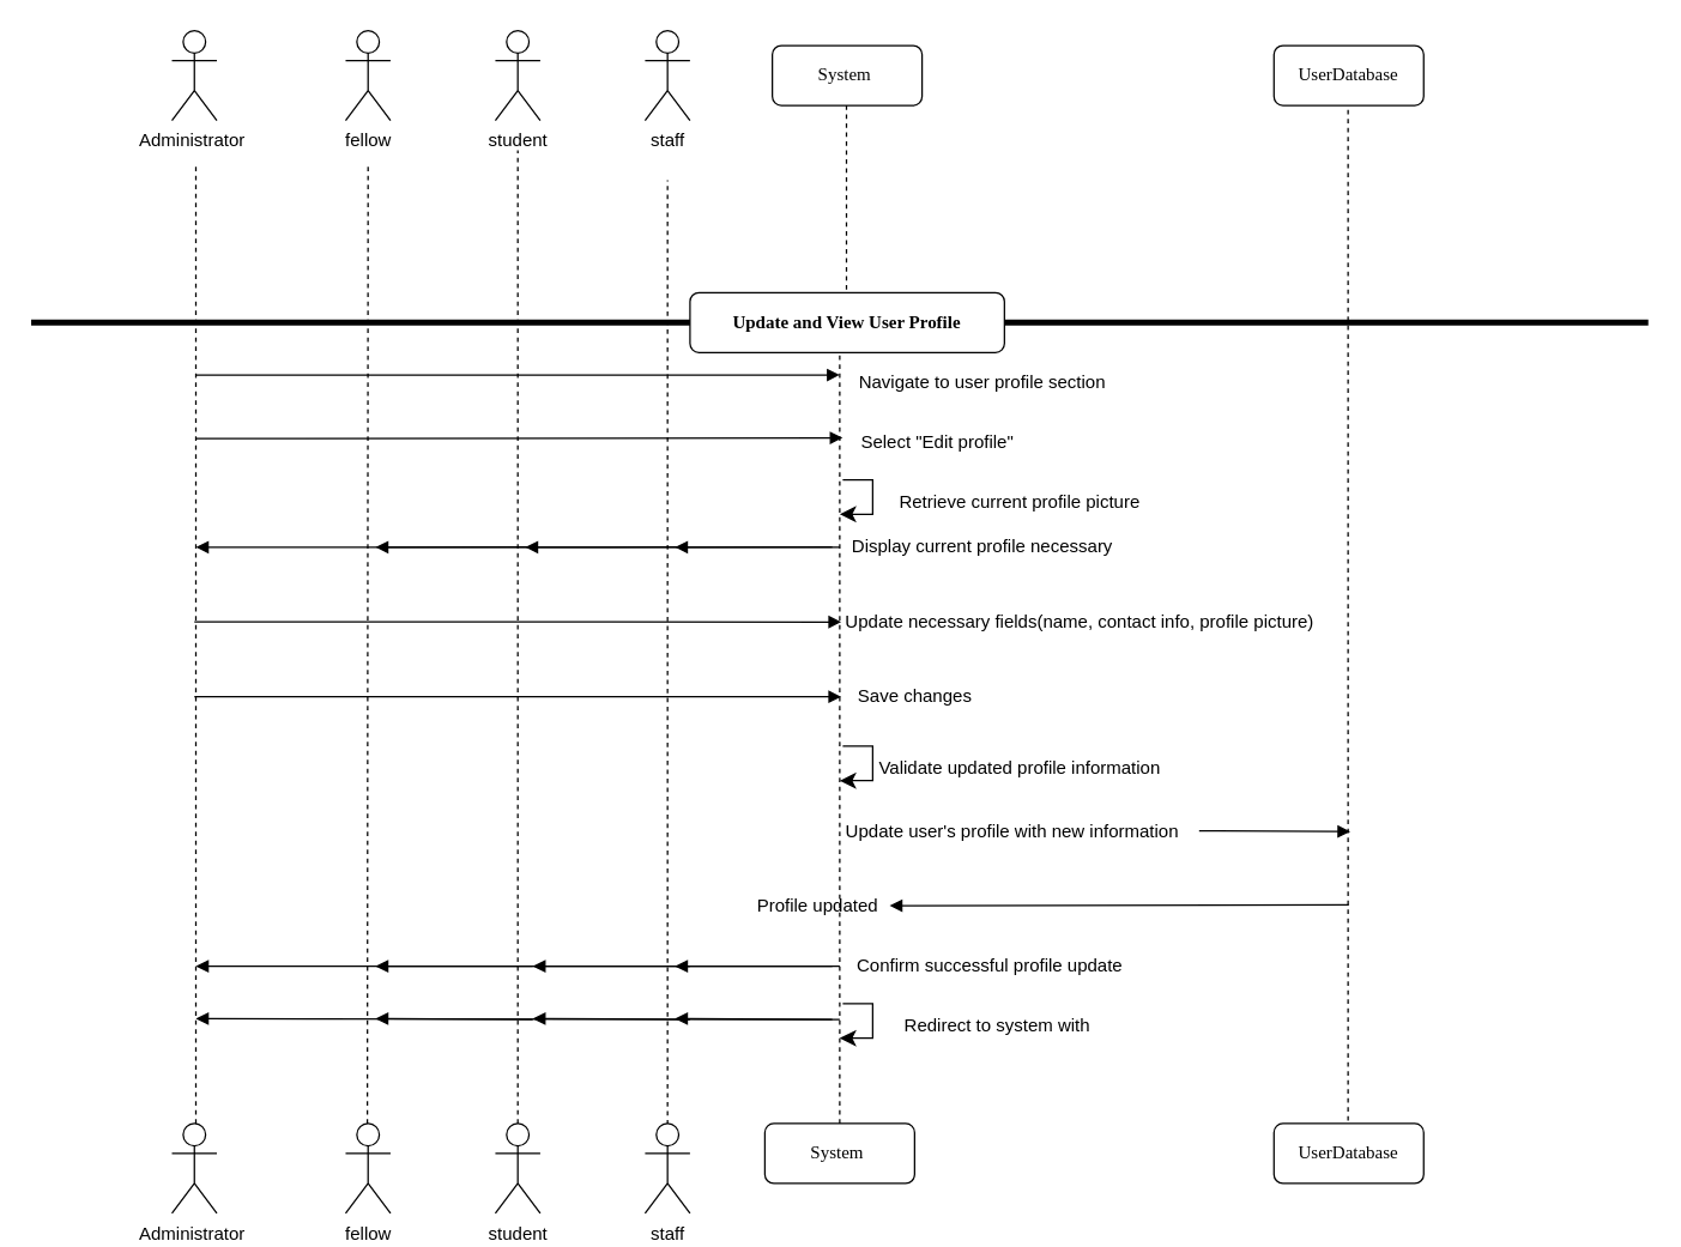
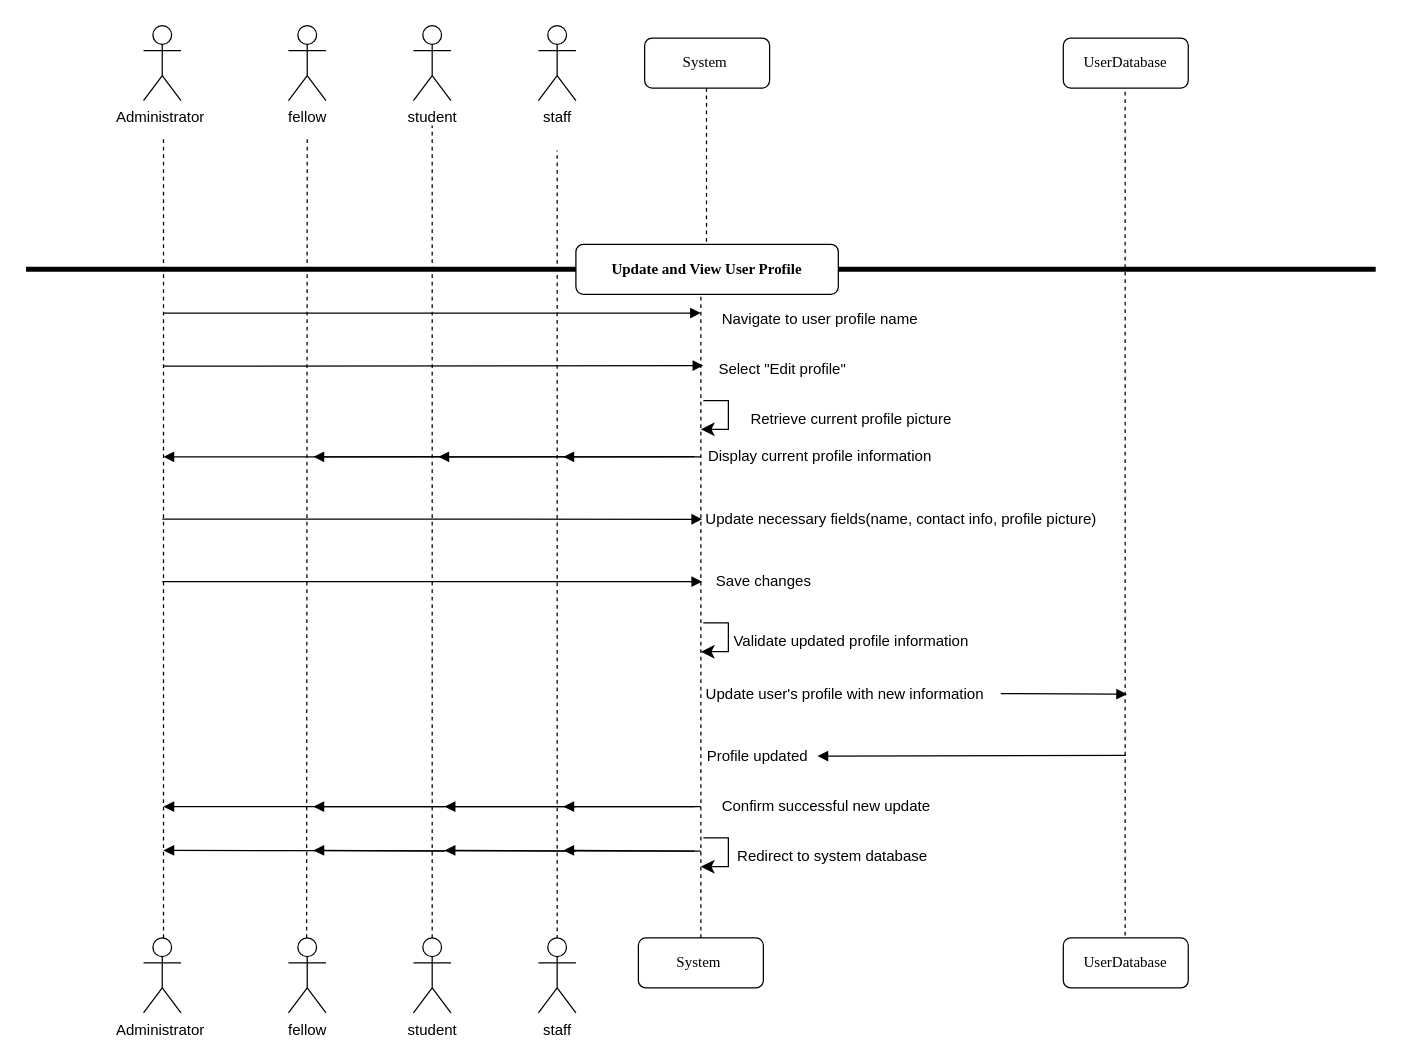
  <mxCell id="0" />
  <mxCell id="1" parent="0" />
  <mxCell id="2" value="UserDatabase" style="shape=umlLifeline;perimeter=lifelinePerimeter;whiteSpace=wrap;html=1;container=1;collapsible=0;recursiveResize=0;outlineConnect=0;rounded=1;shadow=0;comic=0;labelBackgroundColor=none;strokeWidth=1;fontFamily=Verdana;fontSize=12;align=center;" vertex="1" parent="1"><mxGeometry x="850" y="30" width="100" height="40" as="geometry" /></mxCell>
  <mxCell id="3" value="" style="endArrow=none;dashed=1;html=1;rounded=0;" edge="1" parent="1"><mxGeometry width="50" height="50" relative="1" as="geometry"><mxPoint x="130" y="750" as="sourcePoint" /><mxPoint x="130" y="110" as="targetPoint" /></mxGeometry></mxCell>
  <mxCell id="4" value="Administrator&amp;nbsp;" style="shape=umlActor;verticalLabelPosition=bottom;verticalAlign=top;html=1;outlineConnect=0;" vertex="1" parent="1"><mxGeometry x="114" y="20" width="30" height="60" as="geometry" /></mxCell>
  <mxCell id="5" value="student" style="shape=umlActor;verticalLabelPosition=bottom;verticalAlign=top;html=1;outlineConnect=0;" vertex="1" parent="1"><mxGeometry x="330" y="20" width="30" height="60" as="geometry" /></mxCell>
  <mxCell id="6" value="" style="endArrow=none;dashed=1;html=1;rounded=0;" edge="1" parent="1"><mxGeometry width="50" height="50" relative="1" as="geometry"><mxPoint x="345" y="750" as="sourcePoint" /><mxPoint x="345" y="100" as="targetPoint" /></mxGeometry></mxCell>
  <mxCell id="7" value="staff" style="shape=umlActor;verticalLabelPosition=bottom;verticalAlign=top;html=1;outlineConnect=0;" vertex="1" parent="1"><mxGeometry x="430" y="20" width="30" height="60" as="geometry" /></mxCell>
  <mxCell id="8" value="" style="endArrow=none;dashed=1;html=1;rounded=0;" edge="1" parent="1"><mxGeometry width="50" height="50" relative="1" as="geometry"><mxPoint x="445" y="750.635" as="sourcePoint" /><mxPoint x="445" y="120" as="targetPoint" /></mxGeometry></mxCell>
  <mxCell id="9" value="" style="endArrow=none;dashed=1;html=1;rounded=0;" edge="1" parent="1" source="20" target="2"><mxGeometry width="50" height="50" relative="1" as="geometry"><mxPoint x="850" y="750" as="sourcePoint" /><mxPoint x="750" y="-50" as="targetPoint" /></mxGeometry></mxCell>
  <mxCell id="10" value="" style="line;strokeWidth=4;html=1;perimeter=backbonePerimeter;points=[];outlineConnect=0;" vertex="1" parent="1"><mxGeometry x="20" y="210" width="1080" height="10" as="geometry" /></mxCell>
- <mxCell id="11" value="Navigate to user profile section" style="text;html=1;align=center;verticalAlign=middle;resizable=0;points=[];autosize=1;strokeColor=none;fillColor=none;" vertex="1" parent="1"><mxGeometry x="560" y="240" width="190" height="30" as="geometry" /></mxCell>
+ <mxCell id="11" value="Navigate to user profile name" style="text;html=1;align=center;verticalAlign=middle;resizable=0;points=[];autosize=1;strokeColor=none;fillColor=none;" vertex="1" parent="1"><mxGeometry x="560" y="240" width="190" height="30" as="geometry" /></mxCell>
  <mxCell id="12" value="Select &quot;Edit profile&quot;" style="text;html=1;align=center;verticalAlign=middle;resizable=0;points=[];autosize=1;strokeColor=none;fillColor=none;" vertex="1" parent="1"><mxGeometry x="560" y="280" width="130" height="30" as="geometry" /></mxCell>
  <mxCell id="13" value="Retrieve current profile picture" style="text;html=1;align=center;verticalAlign=middle;resizable=0;points=[];autosize=1;strokeColor=none;fillColor=none;" vertex="1" parent="1"><mxGeometry x="575" y="320" width="210" height="30" as="geometry" /></mxCell>
- <mxCell id="14" value="Display current profile necessary" style="text;html=1;align=center;verticalAlign=middle;resizable=0;points=[];autosize=1;strokeColor=none;fillColor=none;" vertex="1" parent="1"><mxGeometry x="555" y="350" width="200" height="30" as="geometry" /></mxCell>
+ <mxCell id="14" value="Display current profile information" style="text;html=1;align=center;verticalAlign=middle;resizable=0;points=[];autosize=1;strokeColor=none;fillColor=none;" vertex="1" parent="1"><mxGeometry x="555" y="350" width="200" height="30" as="geometry" /></mxCell>
  <mxCell id="15" value="Save changes" style="text;html=1;align=center;verticalAlign=middle;resizable=0;points=[];autosize=1;strokeColor=none;fillColor=none;" vertex="1" parent="1"><mxGeometry x="560" y="450" width="100" height="30" as="geometry" /></mxCell>
- <mxCell id="16" value="Profile updated" style="text;html=1;align=center;verticalAlign=middle;resizable=0;points=[];autosize=1;strokeColor=none;fillColor=none;" vertex="1" parent="1"><mxGeometry x="495" y="590" width="100" height="30" as="geometry" /></mxCell>
- <mxCell id="17" value="Redirect to system with" style="text;html=1;align=center;verticalAlign=middle;resizable=0;points=[];autosize=1;strokeColor=none;fillColor=none;" vertex="1" parent="1"><mxGeometry x="575" y="670" width="180" height="30" as="geometry" /></mxCell>
- <mxCell id="18" value="Confirm successful profile update" style="text;html=1;align=center;verticalAlign=middle;resizable=0;points=[];autosize=1;strokeColor=none;fillColor=none;" vertex="1" parent="1"><mxGeometry x="560" y="630" width="200" height="30" as="geometry" /></mxCell>
+ <mxCell id="16" value="Profile updated" style="text;html=1;align=center;verticalAlign=middle;resizable=0;points=[];autosize=1;strokeColor=none;fillColor=none;" vertex="1" parent="1"><mxGeometry x="555" y="590" width="100" height="30" as="geometry" /></mxCell>
+ <mxCell id="17" value="Redirect to system database" style="text;html=1;align=center;verticalAlign=middle;resizable=0;points=[];autosize=1;strokeColor=none;fillColor=none;" vertex="1" parent="1"><mxGeometry x="575" y="670" width="180" height="30" as="geometry" /></mxCell>
+ <mxCell id="18" value="Confirm successful new update" style="text;html=1;align=center;verticalAlign=middle;resizable=0;points=[];autosize=1;strokeColor=none;fillColor=none;" vertex="1" parent="1"><mxGeometry x="560" y="630" width="200" height="30" as="geometry" /></mxCell>
  <mxCell id="19" value="System&amp;nbsp;" style="shape=umlLifeline;perimeter=lifelinePerimeter;whiteSpace=wrap;html=1;container=1;collapsible=0;recursiveResize=0;outlineConnect=0;rounded=1;shadow=0;comic=0;labelBackgroundColor=none;strokeWidth=1;fontFamily=Verdana;fontSize=12;align=center;" vertex="1" parent="1"><mxGeometry x="510" y="750" width="100" height="40" as="geometry" /></mxCell>
  <mxCell id="20" value="UserDatabase" style="shape=umlLifeline;perimeter=lifelinePerimeter;whiteSpace=wrap;html=1;container=1;collapsible=0;recursiveResize=0;outlineConnect=0;rounded=1;shadow=0;comic=0;labelBackgroundColor=none;strokeWidth=1;fontFamily=Verdana;fontSize=12;align=center;" vertex="1" parent="1"><mxGeometry x="850" y="750" width="100" height="40" as="geometry" /></mxCell>
  <mxCell id="21" value="" style="html=1;verticalAlign=bottom;endArrow=block;labelBackgroundColor=none;fontFamily=Verdana;fontSize=12;edgeStyle=elbowEdgeStyle;elbow=vertical;entryX=0;entryY=0.333;entryDx=0;entryDy=0;entryPerimeter=0;" edge="1" parent="1" target="11"><mxGeometry relative="1" as="geometry"><mxPoint x="130" y="250" as="sourcePoint" /><mxPoint x="130" y="254.52" as="targetPoint" /></mxGeometry></mxCell>
  <mxCell id="22" value="" style="html=1;verticalAlign=bottom;endArrow=block;labelBackgroundColor=none;fontFamily=Verdana;fontSize=12;edgeStyle=elbowEdgeStyle;elbow=vertical;entryX=0.015;entryY=0.4;entryDx=0;entryDy=0;entryPerimeter=0;" edge="1" parent="1" target="12"><mxGeometry relative="1" as="geometry"><mxPoint x="130" y="292.49" as="sourcePoint" /><mxPoint x="420" y="297.51" as="targetPoint" /></mxGeometry></mxCell>
  <mxCell id="23" value="" style="html=1;verticalAlign=bottom;endArrow=block;labelBackgroundColor=none;fontFamily=Verdana;fontSize=12;edgeStyle=elbowEdgeStyle;elbow=vertical;" edge="1" parent="1"><mxGeometry relative="1" as="geometry"><mxPoint x="560" y="365" as="sourcePoint" /><mxPoint x="130" y="364.52" as="targetPoint" /></mxGeometry></mxCell>
  <mxCell id="24" value="" style="html=1;verticalAlign=bottom;endArrow=block;labelBackgroundColor=none;fontFamily=Verdana;fontSize=12;edgeStyle=elbowEdgeStyle;elbow=vertical;entryX=0.983;entryY=0.467;entryDx=0;entryDy=0;entryPerimeter=0;" edge="1" parent="1" target="16"><mxGeometry relative="1" as="geometry"><mxPoint x="900" y="604" as="sourcePoint" /><mxPoint x="675" y="604.5" as="targetPoint" /><Array as="points"><mxPoint x="885" y="604.5" /></Array></mxGeometry></mxCell>
  <mxCell id="25" value="" style="html=1;verticalAlign=bottom;endArrow=block;labelBackgroundColor=none;fontFamily=Verdana;fontSize=12;edgeStyle=elbowEdgeStyle;elbow=vertical;" edge="1" parent="1"><mxGeometry relative="1" as="geometry"><mxPoint x="560" y="645" as="sourcePoint" /><mxPoint x="130" y="644.52" as="targetPoint" /></mxGeometry></mxCell>
  <mxCell id="26" value="Administrator&amp;nbsp;" style="shape=umlActor;verticalLabelPosition=bottom;verticalAlign=top;html=1;outlineConnect=0;" vertex="1" parent="1"><mxGeometry x="114" y="750" width="30" height="60" as="geometry" /></mxCell>
  <mxCell id="27" value="fellow" style="shape=umlActor;verticalLabelPosition=bottom;verticalAlign=top;html=1;outlineConnect=0;" vertex="1" parent="1"><mxGeometry x="230" y="750" width="30" height="60" as="geometry" /></mxCell>
  <mxCell id="28" value="student" style="shape=umlActor;verticalLabelPosition=bottom;verticalAlign=top;html=1;outlineConnect=0;" vertex="1" parent="1"><mxGeometry x="330" y="750" width="30" height="60" as="geometry" /></mxCell>
  <mxCell id="29" value="staff" style="shape=umlActor;verticalLabelPosition=bottom;verticalAlign=top;html=1;outlineConnect=0;" vertex="1" parent="1"><mxGeometry x="430" y="750" width="30" height="60" as="geometry" /></mxCell>
  <mxCell id="30" value="Update necessary fields(name, contact info, profile picture)" style="text;html=1;align=center;verticalAlign=middle;resizable=0;points=[];autosize=1;strokeColor=none;fillColor=none;" vertex="1" parent="1"><mxGeometry x="550" y="400" width="340" height="30" as="geometry" /></mxCell>
  <mxCell id="31" value="Validate updated profile information" style="text;html=1;align=center;verticalAlign=middle;resizable=0;points=[];autosize=1;strokeColor=none;fillColor=none;" vertex="1" parent="1"><mxGeometry x="575" y="498" width="210" height="30" as="geometry" /></mxCell>
  <mxCell id="32" value="" style="html=1;verticalAlign=bottom;endArrow=block;labelBackgroundColor=none;fontFamily=Verdana;fontSize=12;edgeStyle=elbowEdgeStyle;elbow=vertical;entryX=0.015;entryY=0.4;entryDx=0;entryDy=0;entryPerimeter=0;" edge="1" parent="1"><mxGeometry relative="1" as="geometry"><mxPoint x="129" y="414.99" as="sourcePoint" /><mxPoint x="561" y="414.5" as="targetPoint" /></mxGeometry></mxCell>
  <mxCell id="33" value="" style="html=1;verticalAlign=bottom;endArrow=block;labelBackgroundColor=none;fontFamily=Verdana;fontSize=12;edgeStyle=elbowEdgeStyle;elbow=vertical;entryX=0.015;entryY=0.4;entryDx=0;entryDy=0;entryPerimeter=0;" edge="1" parent="1"><mxGeometry relative="1" as="geometry"><mxPoint x="129" y="464.99" as="sourcePoint" /><mxPoint x="561" y="464.5" as="targetPoint" /></mxGeometry></mxCell>
  <mxCell id="34" value="Update user's profile with new information" style="text;html=1;align=center;verticalAlign=middle;resizable=0;points=[];autosize=1;strokeColor=none;fillColor=none;" vertex="1" parent="1"><mxGeometry x="550" y="540" width="250" height="30" as="geometry" /></mxCell>
  <mxCell id="35" value="" style="html=1;verticalAlign=bottom;endArrow=block;labelBackgroundColor=none;fontFamily=Verdana;fontSize=12;edgeStyle=elbowEdgeStyle;elbow=vertical;" edge="1" parent="1"><mxGeometry relative="1" as="geometry"><mxPoint x="800" y="554.5" as="sourcePoint" /><mxPoint x="901" y="554.76" as="targetPoint" /></mxGeometry></mxCell>
  <mxCell id="36" value="" style="html=1;verticalAlign=bottom;endArrow=block;labelBackgroundColor=none;fontFamily=Verdana;fontSize=12;edgeStyle=elbowEdgeStyle;elbow=vertical;" edge="1" parent="1"><mxGeometry relative="1" as="geometry"><mxPoint x="560" y="680.48" as="sourcePoint" /><mxPoint x="130" y="680" as="targetPoint" /></mxGeometry></mxCell>
  <mxCell id="37" value="" style="edgeStyle=elbowEdgeStyle;elbow=horizontal;endArrow=classic;html=1;curved=0;rounded=0;endSize=8;startSize=8;entryX=0.02;entryY=0.089;entryDx=0;entryDy=0;entryPerimeter=0;" edge="1" parent="1"><mxGeometry width="50" height="50" relative="1" as="geometry"><mxPoint x="562" y="670" as="sourcePoint" /><mxPoint x="560" y="693" as="targetPoint" /><Array as="points"><mxPoint x="582" y="660" /></Array></mxGeometry></mxCell>
  <mxCell id="38" value="" style="edgeStyle=elbowEdgeStyle;elbow=horizontal;endArrow=classic;html=1;curved=0;rounded=0;endSize=8;startSize=8;entryX=0.02;entryY=0.089;entryDx=0;entryDy=0;entryPerimeter=0;" edge="1" parent="1"><mxGeometry width="50" height="50" relative="1" as="geometry"><mxPoint x="562" y="498" as="sourcePoint" /><mxPoint x="560" y="521" as="targetPoint" /><Array as="points"><mxPoint x="582" y="488" /></Array></mxGeometry></mxCell>
  <mxCell id="39" value="" style="edgeStyle=elbowEdgeStyle;elbow=horizontal;endArrow=classic;html=1;curved=0;rounded=0;endSize=8;startSize=8;entryX=0.02;entryY=0.089;entryDx=0;entryDy=0;entryPerimeter=0;" edge="1" parent="1"><mxGeometry width="50" height="50" relative="1" as="geometry"><mxPoint x="562" y="320" as="sourcePoint" /><mxPoint x="560" y="343" as="targetPoint" /><Array as="points"><mxPoint x="582" y="310" /></Array></mxGeometry></mxCell>
  <mxCell id="40" value="" style="endArrow=none;dashed=1;html=1;rounded=0;" edge="1" parent="1"><mxGeometry width="50" height="50" relative="1" as="geometry"><mxPoint x="244.52" y="750" as="sourcePoint" /><mxPoint x="245" y="110" as="targetPoint" /></mxGeometry></mxCell>
  <mxCell id="41" value="fellow" style="shape=umlActor;verticalLabelPosition=bottom;verticalAlign=top;html=1;outlineConnect=0;" vertex="1" parent="1"><mxGeometry x="230" y="20" width="30" height="60" as="geometry" /></mxCell>
  <mxCell id="42" value="" style="endArrow=none;dashed=1;html=1;rounded=0;" edge="1" parent="1" source="45" target="43"><mxGeometry width="50" height="50" relative="1" as="geometry"><mxPoint x="560" y="750" as="sourcePoint" /><mxPoint x="560" y="-130" as="targetPoint" /></mxGeometry></mxCell>
  <mxCell id="43" value="System&amp;nbsp;" style="shape=umlLifeline;perimeter=lifelinePerimeter;whiteSpace=wrap;html=1;container=1;collapsible=0;recursiveResize=0;outlineConnect=0;rounded=1;shadow=0;comic=0;labelBackgroundColor=none;strokeWidth=1;fontFamily=Verdana;fontSize=12;align=center;" vertex="1" parent="1"><mxGeometry x="515" y="30" width="100" height="40" as="geometry" /></mxCell>
  <mxCell id="44" value="" style="endArrow=none;dashed=1;html=1;rounded=0;entryX=0;entryY=-0.111;entryDx=0;entryDy=0;entryPerimeter=0;" edge="1" parent="1" target="11"><mxGeometry width="50" height="50" relative="1" as="geometry"><mxPoint x="560" y="750" as="sourcePoint" /><mxPoint x="560" y="70" as="targetPoint" /></mxGeometry></mxCell>
  <mxCell id="45" value="&lt;b&gt;Update and View User Profile&lt;/b&gt;" style="shape=umlLifeline;perimeter=lifelinePerimeter;whiteSpace=wrap;html=1;container=1;collapsible=0;recursiveResize=0;outlineConnect=0;rounded=1;shadow=0;comic=0;labelBackgroundColor=none;strokeWidth=1;fontFamily=Verdana;fontSize=12;align=center;" vertex="1" parent="1"><mxGeometry x="460" y="195" width="210" height="40" as="geometry" /></mxCell>
  <mxCell id="46" value="" style="html=1;verticalAlign=bottom;endArrow=block;labelBackgroundColor=none;fontFamily=Verdana;fontSize=12;edgeStyle=elbowEdgeStyle;elbow=vertical;" edge="1" parent="1"><mxGeometry relative="1" as="geometry"><mxPoint x="355" y="364.98" as="sourcePoint" /><mxPoint x="250" y="364.5" as="targetPoint" /></mxGeometry></mxCell>
  <mxCell id="47" value="" style="html=1;verticalAlign=bottom;endArrow=block;labelBackgroundColor=none;fontFamily=Verdana;fontSize=12;edgeStyle=elbowEdgeStyle;elbow=vertical;" edge="1" parent="1"><mxGeometry relative="1" as="geometry"><mxPoint x="455" y="364.98" as="sourcePoint" /><mxPoint x="350" y="364.5" as="targetPoint" /></mxGeometry></mxCell>
  <mxCell id="48" value="" style="html=1;verticalAlign=bottom;endArrow=block;labelBackgroundColor=none;fontFamily=Verdana;fontSize=12;edgeStyle=elbowEdgeStyle;elbow=vertical;" edge="1" parent="1"><mxGeometry relative="1" as="geometry"><mxPoint x="555" y="364.98" as="sourcePoint" /><mxPoint x="450" y="364.5" as="targetPoint" /></mxGeometry></mxCell>
  <mxCell id="49" value="" style="html=1;verticalAlign=bottom;endArrow=block;labelBackgroundColor=none;fontFamily=Verdana;fontSize=12;edgeStyle=elbowEdgeStyle;elbow=vertical;" edge="1" parent="1"><mxGeometry relative="1" as="geometry"><mxPoint x="355" y="644.98" as="sourcePoint" /><mxPoint x="250" y="644.5" as="targetPoint" /></mxGeometry></mxCell>
  <mxCell id="50" value="" style="html=1;verticalAlign=bottom;endArrow=block;labelBackgroundColor=none;fontFamily=Verdana;fontSize=12;edgeStyle=elbowEdgeStyle;elbow=vertical;" edge="1" parent="1"><mxGeometry relative="1" as="geometry"><mxPoint x="355" y="680.48" as="sourcePoint" /><mxPoint x="250" y="680" as="targetPoint" /></mxGeometry></mxCell>
  <mxCell id="51" value="" style="html=1;verticalAlign=bottom;endArrow=block;labelBackgroundColor=none;fontFamily=Verdana;fontSize=12;edgeStyle=elbowEdgeStyle;elbow=vertical;" edge="1" parent="1"><mxGeometry relative="1" as="geometry"><mxPoint x="460" y="644.98" as="sourcePoint" /><mxPoint x="355" y="644.5" as="targetPoint" /></mxGeometry></mxCell>
  <mxCell id="52" value="" style="html=1;verticalAlign=bottom;endArrow=block;labelBackgroundColor=none;fontFamily=Verdana;fontSize=12;edgeStyle=elbowEdgeStyle;elbow=vertical;" edge="1" parent="1"><mxGeometry relative="1" as="geometry"><mxPoint x="460" y="680.48" as="sourcePoint" /><mxPoint x="355" y="680" as="targetPoint" /></mxGeometry></mxCell>
  <mxCell id="53" value="" style="html=1;verticalAlign=bottom;endArrow=block;labelBackgroundColor=none;fontFamily=Verdana;fontSize=12;edgeStyle=elbowEdgeStyle;elbow=vertical;" edge="1" parent="1"><mxGeometry relative="1" as="geometry"><mxPoint x="555" y="644.98" as="sourcePoint" /><mxPoint x="450" y="644.5" as="targetPoint" /></mxGeometry></mxCell>
  <mxCell id="54" value="" style="html=1;verticalAlign=bottom;endArrow=block;labelBackgroundColor=none;fontFamily=Verdana;fontSize=12;edgeStyle=elbowEdgeStyle;elbow=vertical;" edge="1" parent="1"><mxGeometry relative="1" as="geometry"><mxPoint x="555" y="680.48" as="sourcePoint" /><mxPoint x="450" y="680" as="targetPoint" /></mxGeometry></mxCell>
